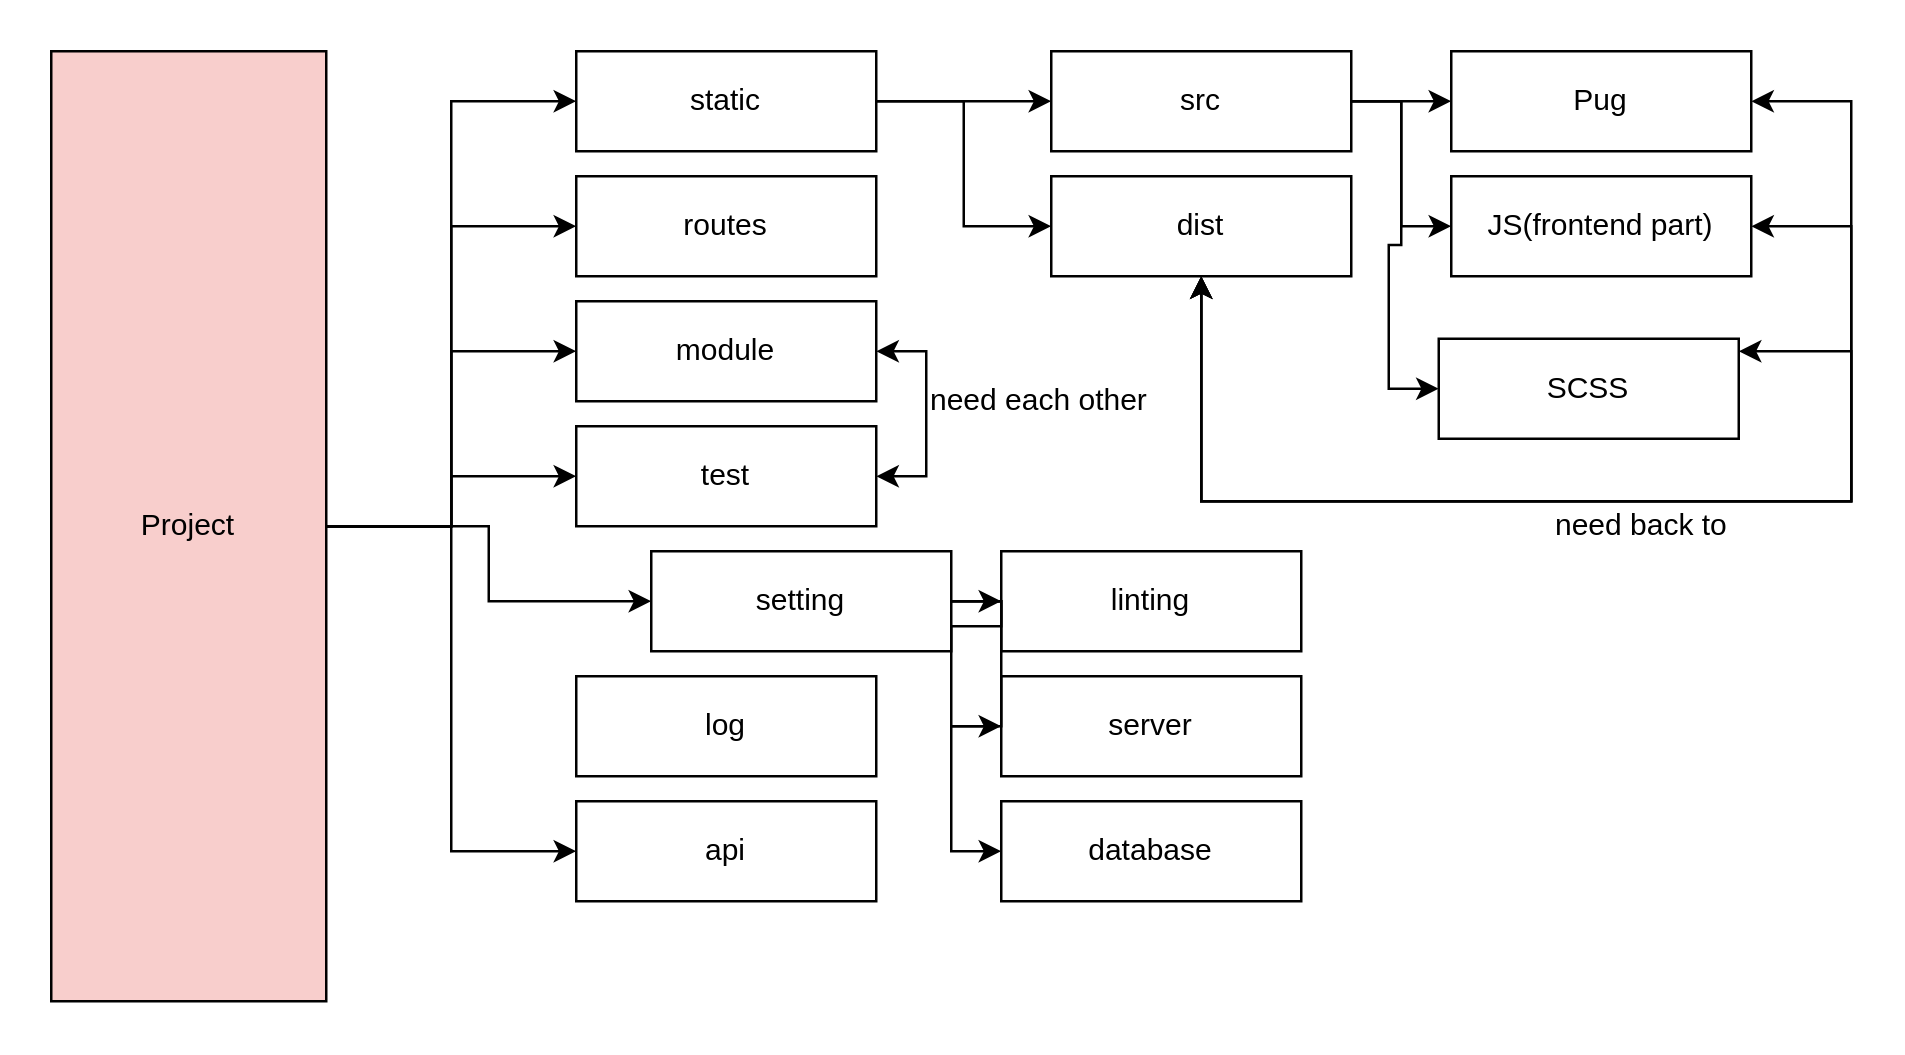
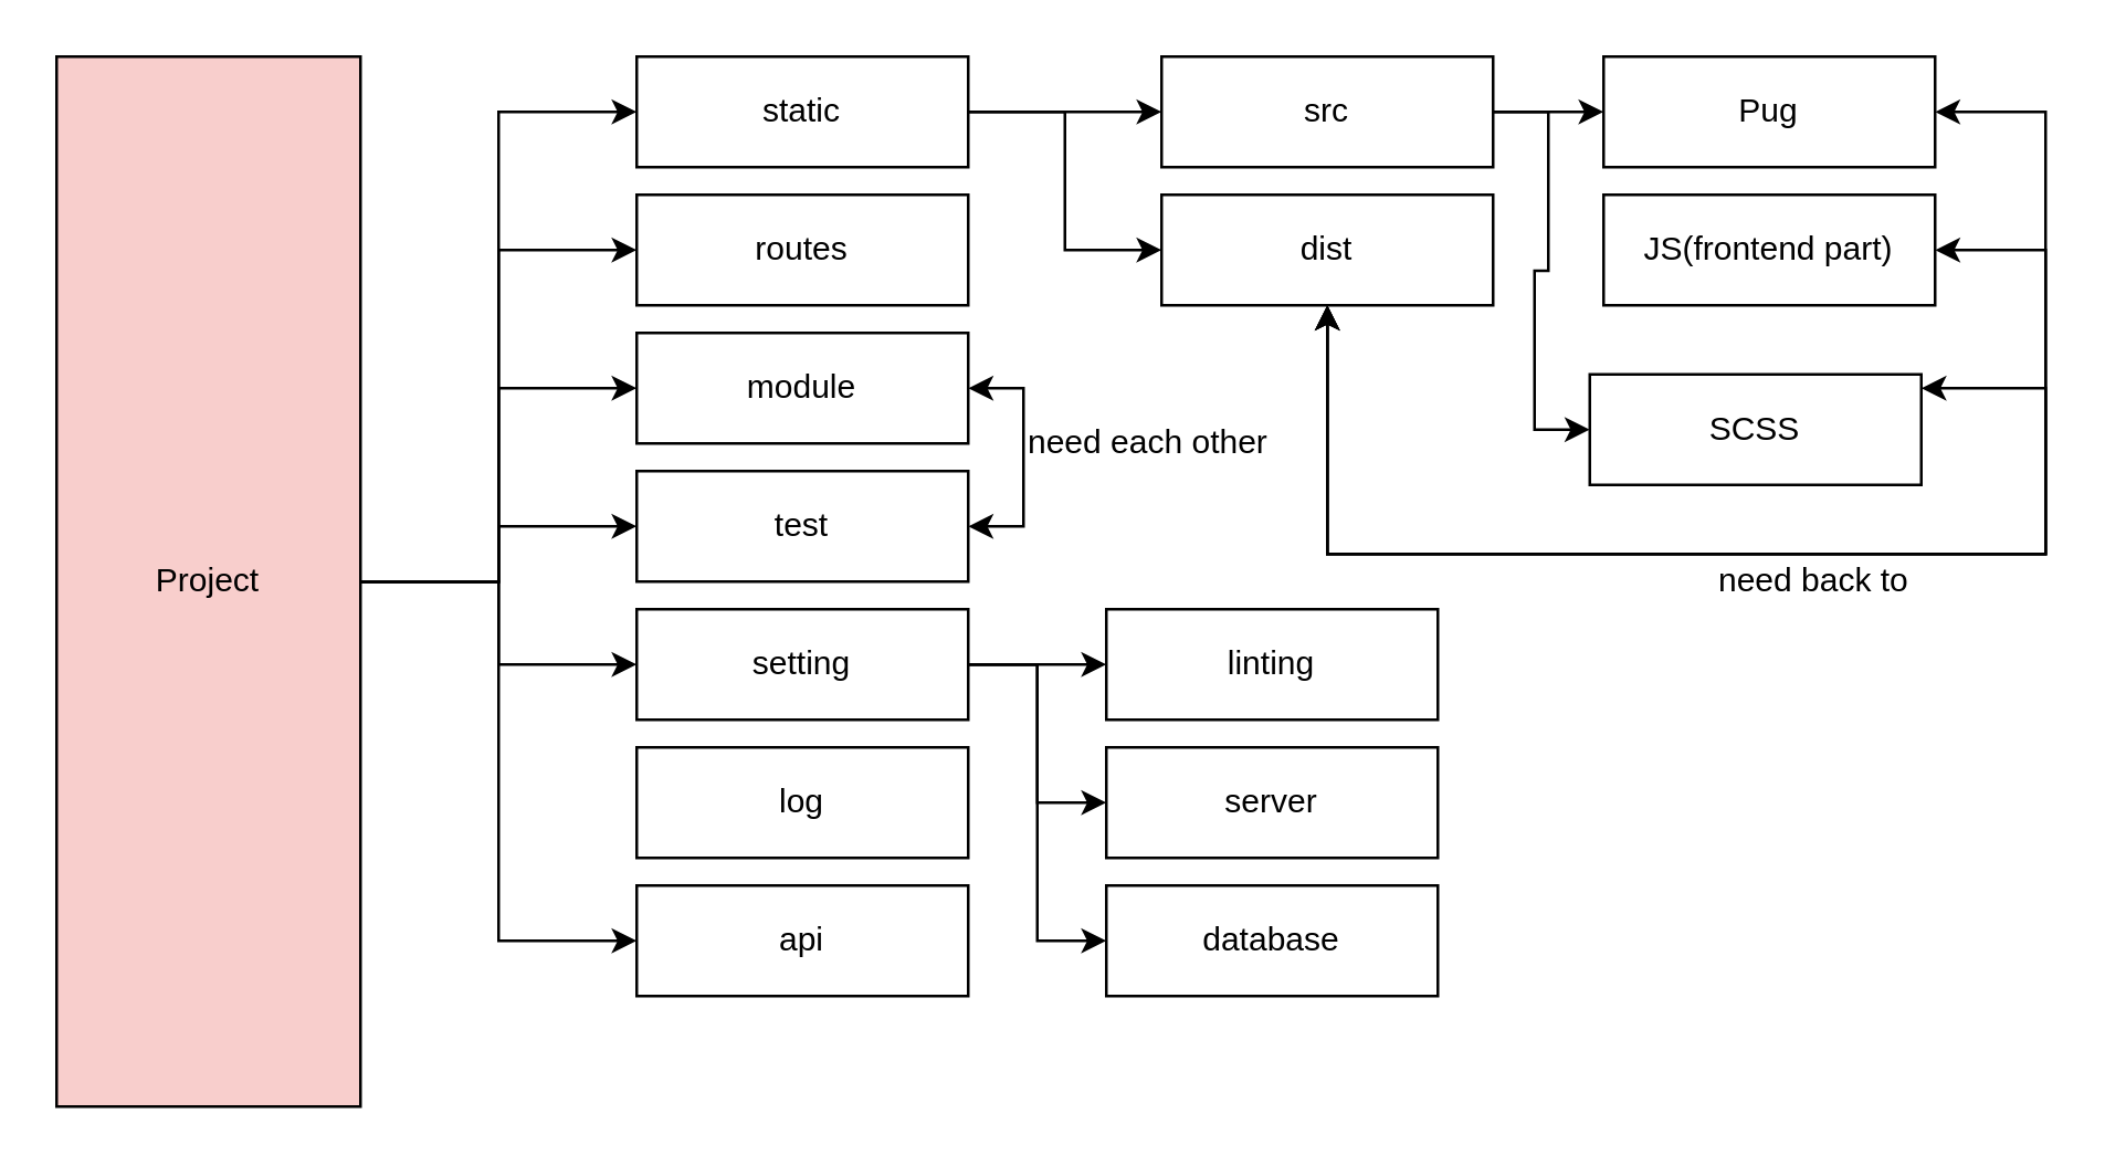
  <mxCell id="0" />
  <mxCell id="1" parent="0" />
  <mxCell id="2" value="Project" style="rounded=0;whiteSpace=wrap;html=1;fillColor=#f8cecc;" vertex="1" parent="1"><mxGeometry x="20" y="20" width="110" height="380" as="geometry" /></mxCell>
  <mxCell id="3" style="edgeStyle=orthogonalEdgeStyle;rounded=0;orthogonalLoop=1;jettySize=auto;html=1;startArrow=classic;startFill=1;endArrow=none;endFill=0;strokeColor=#000000;" edge="1" parent="1" source="4" target="2"><mxGeometry relative="1" as="geometry" /></mxCell>
  <mxCell id="4" value="static" style="rounded=0;whiteSpace=wrap;html=1;" vertex="1" parent="1"><mxGeometry x="230" y="20" width="120" height="40" as="geometry" /></mxCell>
  <mxCell id="5" style="edgeStyle=orthogonalEdgeStyle;rounded=0;orthogonalLoop=1;jettySize=auto;html=1;entryX=1;entryY=0.5;entryDx=0;entryDy=0;startArrow=classic;startFill=1;endArrow=none;endFill=0;strokeColor=#000000;" edge="1" parent="1" source="6" target="4"><mxGeometry relative="1" as="geometry" /></mxCell>
  <mxCell id="6" value="dist" style="rounded=0;whiteSpace=wrap;html=1;" vertex="1" parent="1"><mxGeometry x="420" y="70" width="120" height="40" as="geometry" /></mxCell>
  <mxCell id="7" style="edgeStyle=orthogonalEdgeStyle;rounded=0;orthogonalLoop=1;jettySize=auto;html=1;entryX=1;entryY=0.5;entryDx=0;entryDy=0;startArrow=classic;startFill=1;endArrow=none;endFill=0;strokeColor=#000000;" edge="1" parent="1" source="8" target="4"><mxGeometry relative="1" as="geometry" /></mxCell>
  <mxCell id="8" value="src" style="rounded=0;whiteSpace=wrap;html=1;" vertex="1" parent="1"><mxGeometry x="420" y="20" width="120" height="40" as="geometry" /></mxCell>
- <mxCell id="9" style="edgeStyle=orthogonalEdgeStyle;rounded=0;orthogonalLoop=1;jettySize=auto;html=1;entryX=1;entryY=0.5;entryDx=0;entryDy=0;startArrow=classic;startFill=1;endArrow=none;endFill=0;strokeColor=#000000;" edge="1" parent="1" source="11" target="8"><mxGeometry relative="1" as="geometry" /></mxCell>
  <mxCell id="10" style="edgeStyle=orthogonalEdgeStyle;rounded=0;orthogonalLoop=1;jettySize=auto;html=1;entryX=0.5;entryY=1;entryDx=0;entryDy=0;startArrow=classic;startFill=1;endArrow=classic;endFill=1;strokeColor=#000000;" edge="1" parent="1" source="11" target="6"><mxGeometry relative="1" as="geometry"><Array as="points"><mxPoint x="740" y="90" /><mxPoint x="740" y="200" /><mxPoint x="480" y="200" /></Array></mxGeometry></mxCell>
  <mxCell id="11" value="JS(frontend part)" style="rounded=0;whiteSpace=wrap;html=1;" vertex="1" parent="1"><mxGeometry x="580" y="70" width="120" height="40" as="geometry" /></mxCell>
  <mxCell id="12" style="edgeStyle=orthogonalEdgeStyle;rounded=0;orthogonalLoop=1;jettySize=auto;html=1;entryX=1;entryY=0.5;entryDx=0;entryDy=0;startArrow=classic;startFill=1;endArrow=none;endFill=0;strokeColor=#000000;" edge="1" parent="1" source="14" target="8"><mxGeometry relative="1" as="geometry" /></mxCell>
  <mxCell id="13" style="edgeStyle=orthogonalEdgeStyle;rounded=0;orthogonalLoop=1;jettySize=auto;html=1;entryX=0.5;entryY=1;entryDx=0;entryDy=0;startArrow=classic;startFill=1;endArrow=classic;endFill=1;strokeColor=#000000;" edge="1" parent="1" source="14" target="6"><mxGeometry relative="1" as="geometry"><Array as="points"><mxPoint x="740" y="140" /><mxPoint x="740" y="200" /><mxPoint x="480" y="200" /></Array></mxGeometry></mxCell>
  <mxCell id="14" value="SCSS" style="rounded=0;whiteSpace=wrap;html=1;" vertex="1" parent="1"><mxGeometry x="575" y="135" width="120" height="40" as="geometry" /></mxCell>
  <mxCell id="15" style="edgeStyle=orthogonalEdgeStyle;rounded=0;orthogonalLoop=1;jettySize=auto;html=1;entryX=1;entryY=0.5;entryDx=0;entryDy=0;startArrow=classic;startFill=1;endArrow=none;endFill=0;strokeColor=#000000;" edge="1" parent="1" source="17" target="8"><mxGeometry relative="1" as="geometry" /></mxCell>
  <mxCell id="16" style="edgeStyle=orthogonalEdgeStyle;rounded=0;orthogonalLoop=1;jettySize=auto;html=1;entryX=0.5;entryY=1;entryDx=0;entryDy=0;startArrow=classic;startFill=1;endArrow=classic;endFill=1;strokeColor=#000000;" edge="1" parent="1" source="17" target="6"><mxGeometry relative="1" as="geometry"><Array as="points"><mxPoint x="740" y="40" /><mxPoint x="740" y="200" /><mxPoint x="480" y="200" /></Array></mxGeometry></mxCell>
  <mxCell id="17" value="Pug" style="rounded=0;whiteSpace=wrap;html=1;" vertex="1" parent="1"><mxGeometry x="580" y="20" width="120" height="40" as="geometry" /></mxCell>
  <mxCell id="18" style="edgeStyle=orthogonalEdgeStyle;rounded=0;orthogonalLoop=1;jettySize=auto;html=1;startArrow=classic;startFill=1;endArrow=none;endFill=0;strokeColor=#000000;" edge="1" parent="1" source="19" target="2"><mxGeometry relative="1" as="geometry" /></mxCell>
  <mxCell id="19" value="routes" style="rounded=0;whiteSpace=wrap;html=1;" vertex="1" parent="1"><mxGeometry x="230" y="70" width="120" height="40" as="geometry" /></mxCell>
  <mxCell id="20" style="edgeStyle=orthogonalEdgeStyle;rounded=0;orthogonalLoop=1;jettySize=auto;html=1;startArrow=classic;startFill=1;endArrow=none;endFill=0;strokeColor=#000000;" edge="1" parent="1" source="21" target="2"><mxGeometry relative="1" as="geometry" /></mxCell>
  <mxCell id="21" value="test" style="rounded=0;whiteSpace=wrap;html=1;" vertex="1" parent="1"><mxGeometry x="230" y="170" width="120" height="40" as="geometry" /></mxCell>
  <mxCell id="22" style="edgeStyle=orthogonalEdgeStyle;rounded=0;orthogonalLoop=1;jettySize=auto;html=1;startArrow=classic;startFill=1;endArrow=none;endFill=0;strokeColor=#000000;" edge="1" parent="1" source="23" target="2"><mxGeometry relative="1" as="geometry" /></mxCell>
  <mxCell id="23" value="module" style="rounded=0;whiteSpace=wrap;html=1;" vertex="1" parent="1"><mxGeometry x="230" y="120" width="120" height="40" as="geometry" /></mxCell>
  <mxCell id="24" style="edgeStyle=orthogonalEdgeStyle;rounded=0;orthogonalLoop=1;jettySize=auto;html=1;startArrow=classic;startFill=1;endArrow=none;endFill=0;strokeColor=#000000;" edge="1" parent="1" source="25" target="2"><mxGeometry relative="1" as="geometry" /></mxCell>
- <mxCell id="25" value="setting" style="rounded=0;whiteSpace=wrap;html=1;" vertex="1" parent="1"><mxGeometry x="260" y="220" width="120" height="40" as="geometry" /></mxCell>
+ <mxCell id="25" value="setting" style="rounded=0;whiteSpace=wrap;html=1;" vertex="1" parent="1"><mxGeometry x="230" y="220" width="120" height="40" as="geometry" /></mxCell>
  <mxCell id="26" style="edgeStyle=orthogonalEdgeStyle;rounded=0;orthogonalLoop=1;jettySize=auto;html=1;entryX=1;entryY=0.5;entryDx=0;entryDy=0;startArrow=classic;startFill=1;endArrow=none;endFill=0;strokeColor=#000000;" edge="1" parent="1" source="27" target="25"><mxGeometry relative="1" as="geometry" /></mxCell>
  <mxCell id="27" value="linting" style="rounded=0;whiteSpace=wrap;html=1;" vertex="1" parent="1"><mxGeometry x="400" y="220" width="120" height="40" as="geometry" /></mxCell>
  <mxCell id="28" style="edgeStyle=orthogonalEdgeStyle;rounded=0;orthogonalLoop=1;jettySize=auto;html=1;entryX=1;entryY=0.5;entryDx=0;entryDy=0;startArrow=classic;startFill=1;endArrow=none;endFill=0;strokeColor=#000000;" edge="1" parent="1" source="29" target="25"><mxGeometry relative="1" as="geometry" /></mxCell>
  <mxCell id="29" value="server" style="rounded=0;whiteSpace=wrap;html=1;" vertex="1" parent="1"><mxGeometry x="400" y="270" width="120" height="40" as="geometry" /></mxCell>
  <mxCell id="30" value="log" style="rounded=0;whiteSpace=wrap;html=1;" vertex="1" parent="1"><mxGeometry x="230" y="270" width="120" height="40" as="geometry" /></mxCell>
  <mxCell id="31" style="edgeStyle=orthogonalEdgeStyle;rounded=0;orthogonalLoop=1;jettySize=auto;html=1;startArrow=classic;startFill=1;endArrow=none;endFill=0;strokeColor=#000000;" edge="1" parent="1" source="32" target="2"><mxGeometry relative="1" as="geometry" /></mxCell>
  <mxCell id="32" value="api" style="rounded=0;whiteSpace=wrap;html=1;" vertex="1" parent="1"><mxGeometry x="230" y="320" width="120" height="40" as="geometry" /></mxCell>
  <mxCell id="33" style="edgeStyle=orthogonalEdgeStyle;rounded=0;orthogonalLoop=1;jettySize=auto;html=1;entryX=1;entryY=0.5;entryDx=0;entryDy=0;startArrow=classic;startFill=1;endArrow=none;endFill=0;strokeColor=#000000;" edge="1" parent="1" source="34" target="25"><mxGeometry relative="1" as="geometry" /></mxCell>
  <mxCell id="34" value="database" style="rounded=0;whiteSpace=wrap;html=1;" vertex="1" parent="1"><mxGeometry x="400" y="320" width="120" height="40" as="geometry" /></mxCell>
  <mxCell id="35" style="edgeStyle=orthogonalEdgeStyle;rounded=0;orthogonalLoop=1;jettySize=auto;html=1;startArrow=classic;startFill=1;endArrow=classic;endFill=1;strokeColor=#000000;entryX=1;entryY=0.5;entryDx=0;entryDy=0;" edge="1" parent="1" source="23" target="21"><mxGeometry relative="1" as="geometry"><Array as="points"><mxPoint x="370" y="140" /><mxPoint x="370" y="190" /></Array></mxGeometry></mxCell>
  <mxCell id="36" value="&lt;div&gt;need each other&lt;/div&gt;" style="text;html=1;resizable=0;points=[];autosize=1;align=left;verticalAlign=top;spacingTop=-4;" vertex="1" parent="1"><mxGeometry x="370" y="150" width="100" height="20" as="geometry" /></mxCell>
  <mxCell id="37" value="need back to" style="text;html=1;resizable=0;points=[];autosize=1;align=left;verticalAlign=top;spacingTop=-4;" vertex="1" parent="1"><mxGeometry x="620" y="200" width="100" height="20" as="geometry" /></mxCell>
